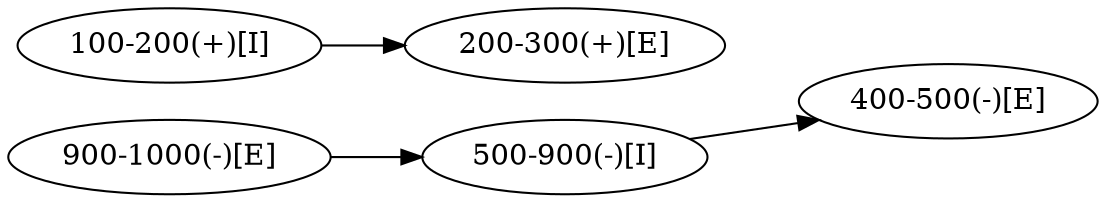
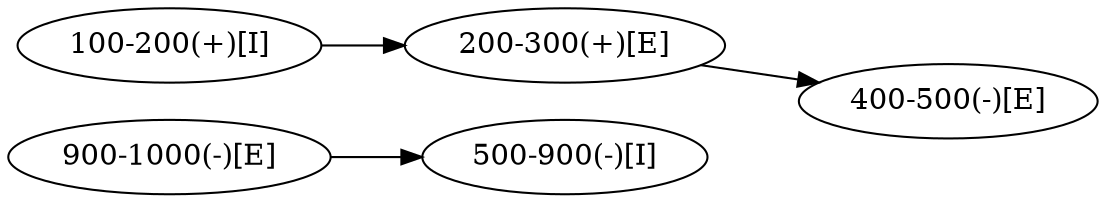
  strict digraph {
    rankdir=LR
    "100-200(+)[I]" [ids="G1.1"]
    "200-300(+)[E]" [ids="G1.1.2"]
    "400-500(-)[E]" [ids="G4.1.1"]
    "500-900(-)[I]" [ids="G4.1"]
    "900-1000(-)[E]" [ids="G4.1.2"]
    "100-200(+)[I]" -> "200-300(+)[E]"
-   "500-900(-)[I]" -> "400-500(-)[E]"
+   "200-300(+)[E]" -> "400-500(-)[E]"
    "900-1000(-)[E]" -> "500-900(-)[I]"
  }
